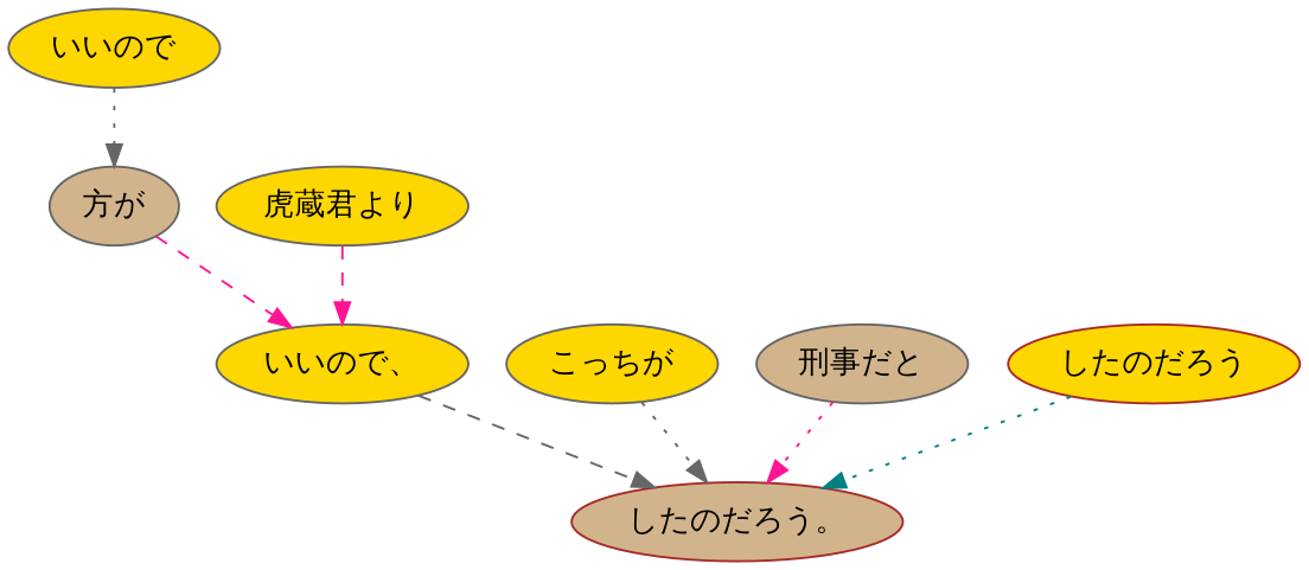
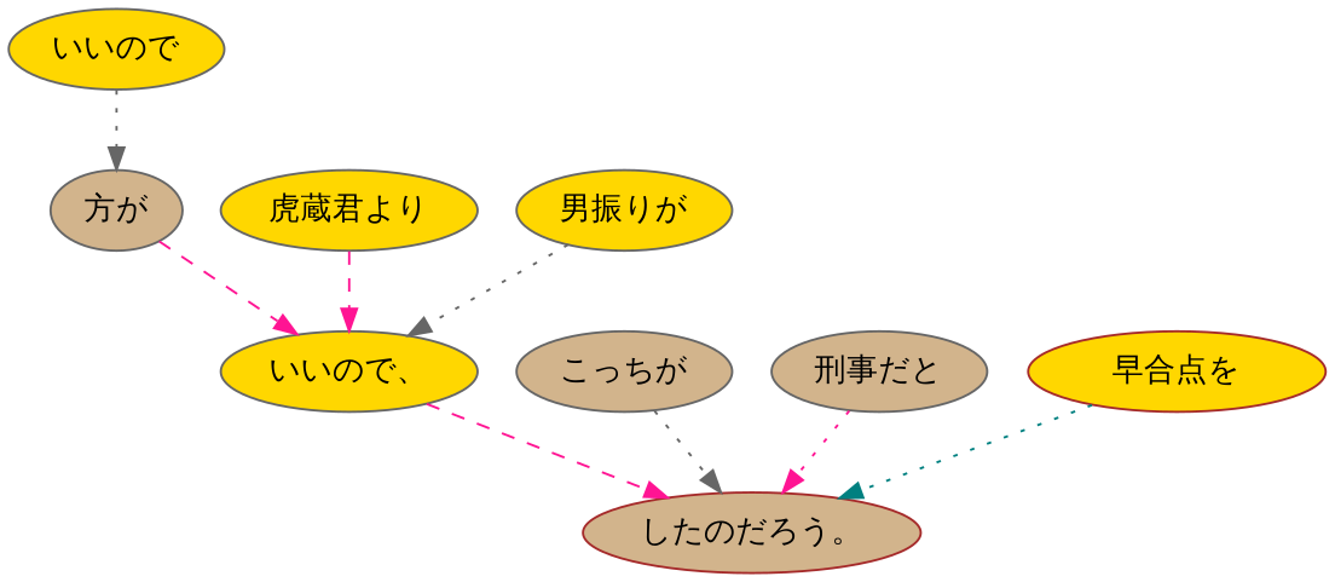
  digraph {
    node [color=gray40 fillcolor=gold style=filled]
    edge [color=gray40 style=dotted]
    n1 [label="いいので"]
    n2 [fillcolor=tan label="方が"]
    n3 [label="いいので、"]
    n4 [color=brown fillcolor=tan label="したのだろう。"]
    n5 [label="虎蔵君より"]
-   n7 [label="こっちが"]
+   n6 [label="男振りが"]
+   n7 [fillcolor=tan label="こっちが"]
    n8 [fillcolor=tan label="刑事だと"]
-   n9 [color=brown label="したのだろう"]
+   n9 [color=brown label="早合点を"]
    n1 -> n2
    n2 -> n3 [color=deeppink style=dashed]
-   n3 -> n4 [style=dashed]
+   n3 -> n4 [color=deeppink style=dashed]
    n5 -> n3 [color=deeppink style=dashed]
+   n6 -> n3
    n7 -> n4
    n8 -> n4 [color=deeppink]
    n9 -> n4 [color=teal]
  }
